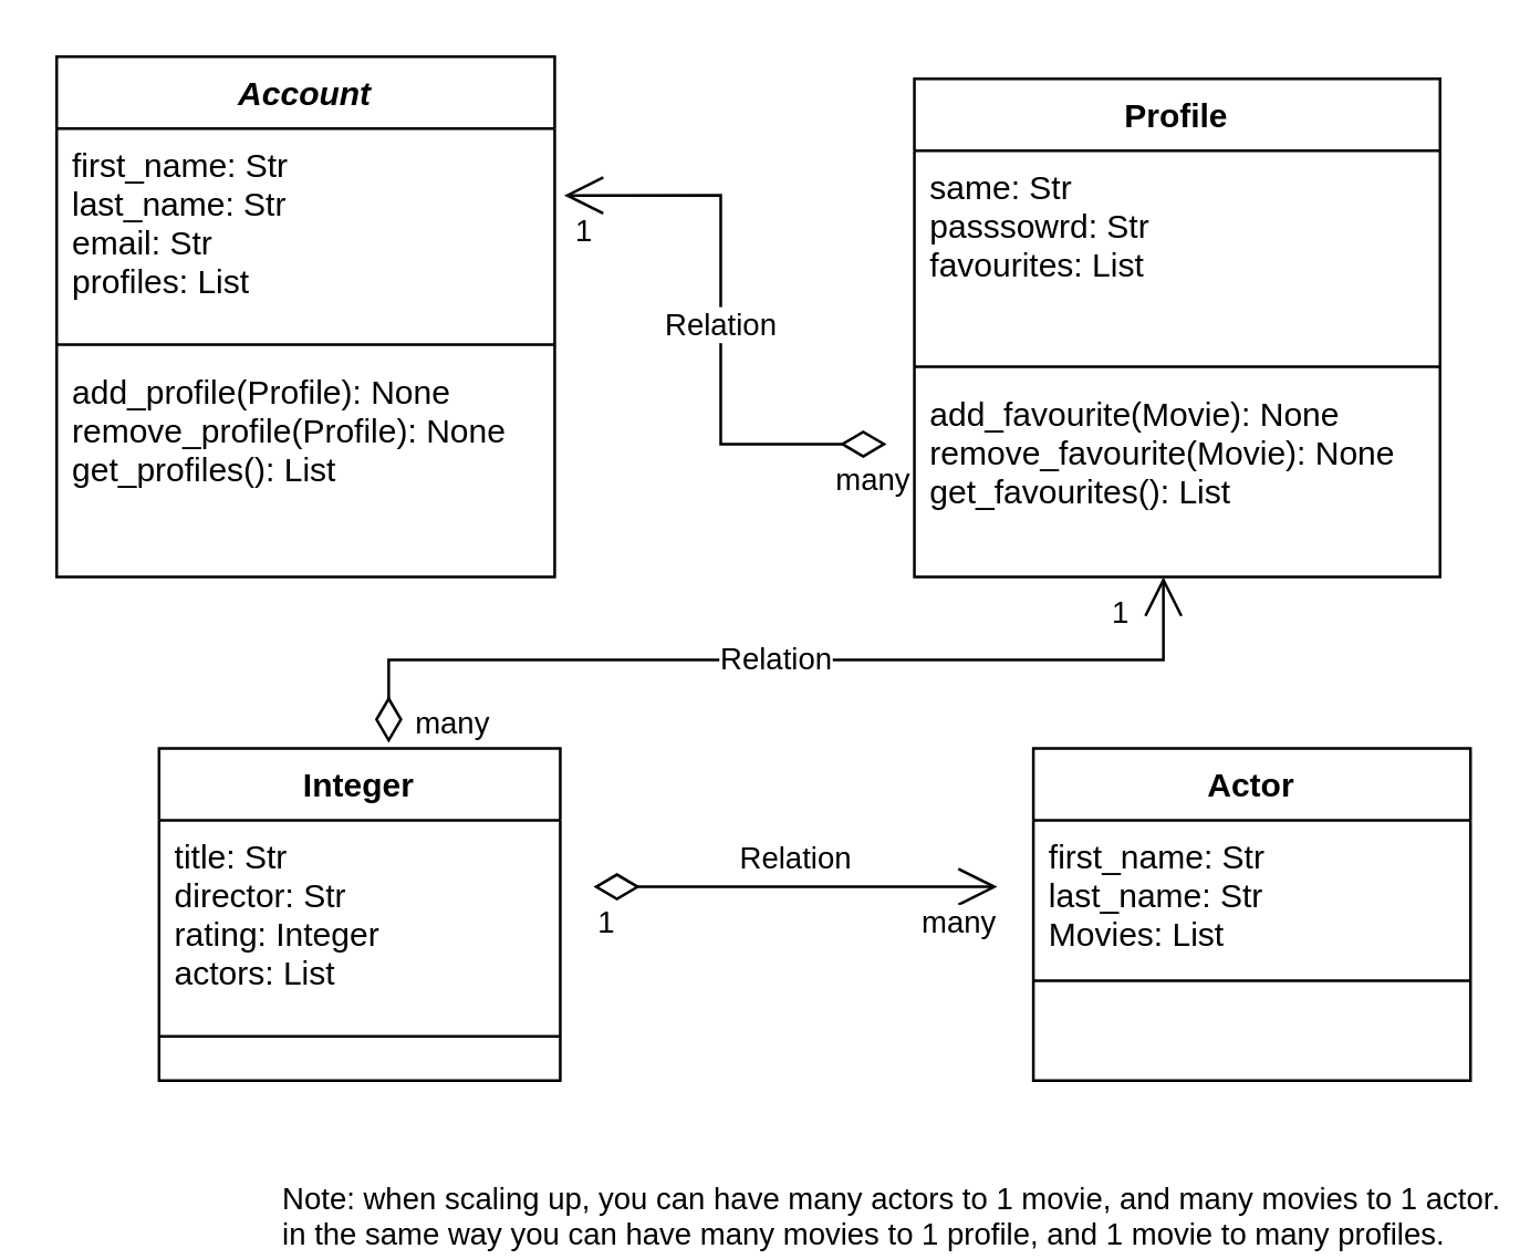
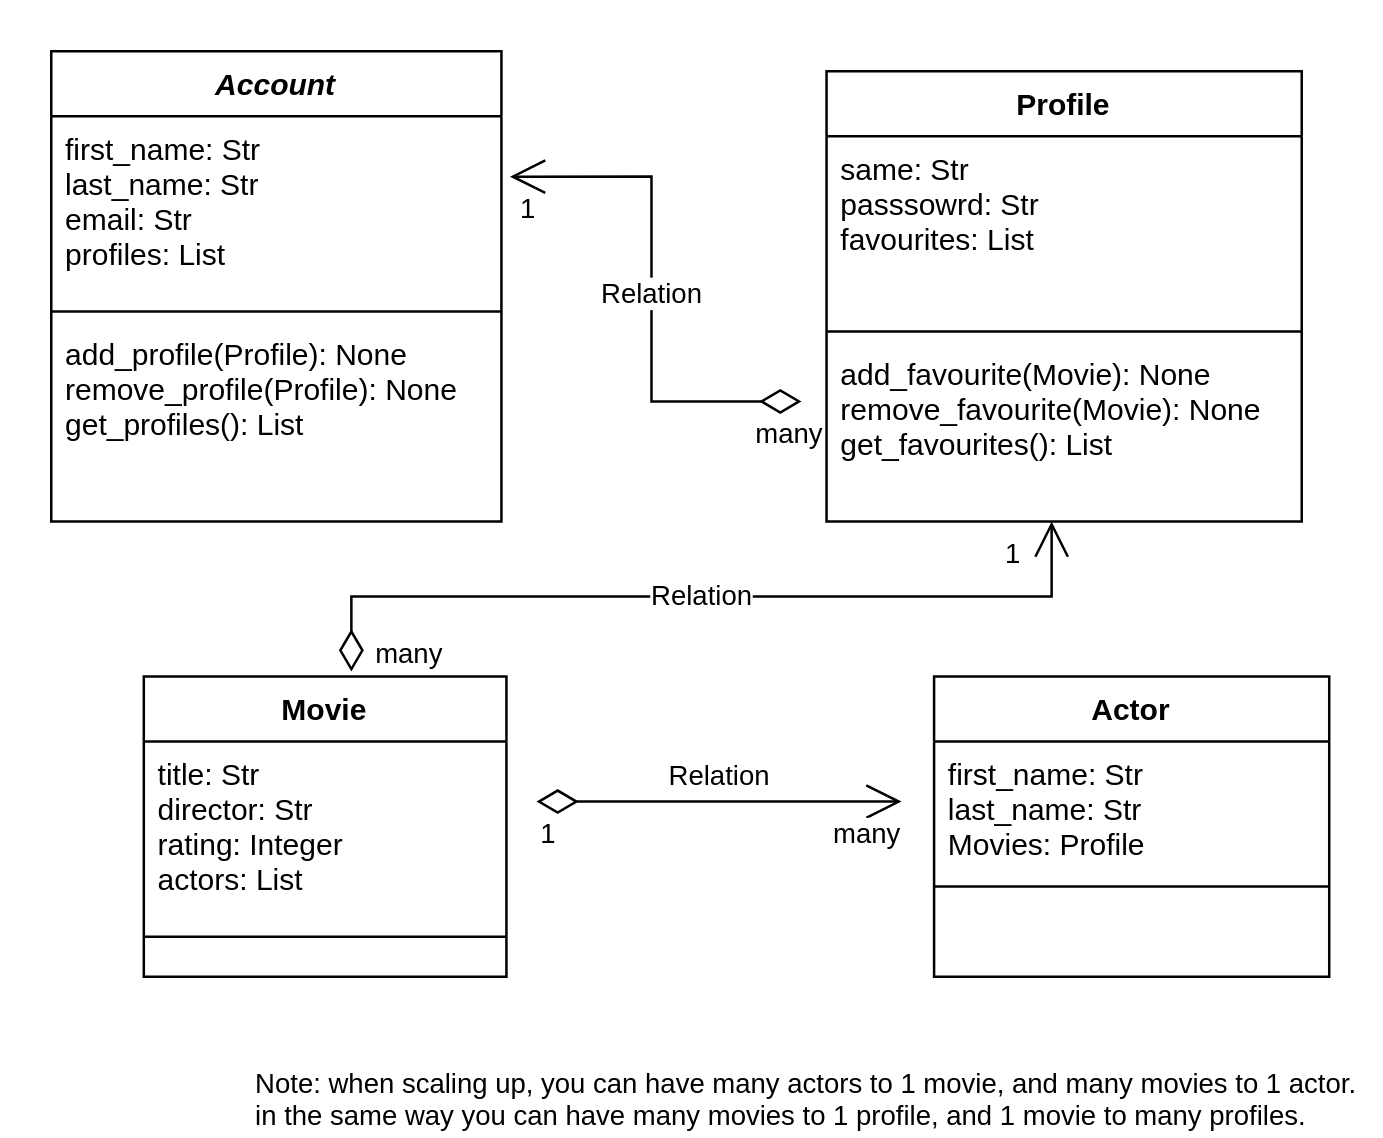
  <mxCell id="0" />
  <mxCell id="1" parent="0" />
  <mxCell id="2" value="Account" style="swimlane;fontStyle=3;align=center;verticalAlign=top;childLayout=stackLayout;horizontal=1;startSize=26;horizontalStack=0;resizeParent=1;resizeLast=0;collapsible=1;marginBottom=0;rounded=0;shadow=0;strokeWidth=1;" parent="1" vertex="1"><mxGeometry x="20" y="20" width="180" height="188" as="geometry"><mxRectangle x="230" y="140" width="160" height="26" as="alternateBounds" /></mxGeometry></mxCell>
  <mxCell id="3" value="first_name: Str&#10;last_name: Str&#10;email: Str&#10;profiles: List" style="text;align=left;verticalAlign=top;spacingLeft=4;spacingRight=4;overflow=hidden;rotatable=0;points=[[0,0.5],[1,0.5]];portConstraint=eastwest;" parent="2" vertex="1"><mxGeometry y="26" width="180" height="74" as="geometry" /></mxCell>
  <mxCell id="4" value="" style="line;html=1;strokeWidth=1;align=left;verticalAlign=middle;spacingTop=-1;spacingLeft=3;spacingRight=3;rotatable=0;labelPosition=right;points=[];portConstraint=eastwest;" parent="2" vertex="1"><mxGeometry y="100" width="180" height="8" as="geometry" /></mxCell>
  <mxCell id="5" value="add_profile(Profile): None&#10;remove_profile(Profile): None&#10;get_profiles(): List" style="text;align=left;verticalAlign=top;spacingLeft=4;spacingRight=4;overflow=hidden;rotatable=0;points=[[0,0.5],[1,0.5]];portConstraint=eastwest;" parent="2" vertex="1"><mxGeometry y="108" width="180" height="80" as="geometry" /></mxCell>
- <mxCell id="6" value="Integer" style="swimlane;fontStyle=1;align=center;verticalAlign=top;childLayout=stackLayout;horizontal=1;startSize=26;horizontalStack=0;resizeParent=1;resizeLast=0;collapsible=1;marginBottom=0;rounded=0;shadow=0;strokeWidth=1;" parent="1" vertex="1"><mxGeometry x="57" y="270" width="145" height="120" as="geometry"><mxRectangle x="130" y="380" width="160" height="26" as="alternateBounds" /></mxGeometry></mxCell>
+ <mxCell id="6" value="Movie" style="swimlane;fontStyle=1;align=center;verticalAlign=top;childLayout=stackLayout;horizontal=1;startSize=26;horizontalStack=0;resizeParent=1;resizeLast=0;collapsible=1;marginBottom=0;rounded=0;shadow=0;strokeWidth=1;" parent="1" vertex="1"><mxGeometry x="57" y="270" width="145" height="120" as="geometry"><mxRectangle x="130" y="380" width="160" height="26" as="alternateBounds" /></mxGeometry></mxCell>
  <mxCell id="7" value="title: Str&#10;director: Str&#10;rating: Integer&#10;actors: List" style="text;align=left;verticalAlign=top;spacingLeft=4;spacingRight=4;overflow=hidden;rotatable=0;points=[[0,0.5],[1,0.5]];portConstraint=eastwest;" parent="6" vertex="1"><mxGeometry y="26" width="145" height="74" as="geometry" /></mxCell>
  <mxCell id="8" value="" style="line;html=1;strokeWidth=1;align=left;verticalAlign=middle;spacingTop=-1;spacingLeft=3;spacingRight=3;rotatable=0;labelPosition=right;points=[];portConstraint=eastwest;" parent="6" vertex="1"><mxGeometry y="100" width="145" height="8" as="geometry" /></mxCell>
  <mxCell id="9" value="Profile" style="swimlane;fontStyle=1;align=center;verticalAlign=top;childLayout=stackLayout;horizontal=1;startSize=26;horizontalStack=0;resizeParent=1;resizeLast=0;collapsible=1;marginBottom=0;rounded=0;shadow=0;strokeWidth=1;" parent="1" vertex="1"><mxGeometry x="330" y="28" width="190" height="180" as="geometry"><mxRectangle x="550" y="140" width="160" height="26" as="alternateBounds" /></mxGeometry></mxCell>
  <mxCell id="10" value="same: Str&#10;passsowrd: Str&#10;favourites: List" style="text;align=left;verticalAlign=top;spacingLeft=4;spacingRight=4;overflow=hidden;rotatable=0;points=[[0,0.5],[1,0.5]];portConstraint=eastwest;spacing=2;" parent="9" vertex="1"><mxGeometry y="26" width="190" height="74" as="geometry" /></mxCell>
  <mxCell id="11" value="" style="line;html=1;strokeWidth=1;align=left;verticalAlign=middle;spacingTop=-1;spacingLeft=3;spacingRight=3;rotatable=0;labelPosition=right;points=[];portConstraint=eastwest;" parent="9" vertex="1"><mxGeometry y="100" width="190" height="8" as="geometry" /></mxCell>
  <mxCell id="12" value="add_favourite(Movie): None&#10;remove_favourite(Movie): None&#10;get_favourites(): List" style="text;align=left;verticalAlign=top;spacingLeft=4;spacingRight=4;overflow=hidden;rotatable=0;points=[[0,0.5],[1,0.5]];portConstraint=eastwest;" parent="9" vertex="1"><mxGeometry y="108" width="190" height="72" as="geometry" /></mxCell>
  <mxCell id="13" value="Relation" style="endArrow=open;html=1;endSize=12;startArrow=diamondThin;startSize=14;startFill=0;edgeStyle=orthogonalEdgeStyle;rounded=0;entryX=1.019;entryY=0.326;entryDx=0;entryDy=0;entryPerimeter=0;" edge="1" parent="1" target="3"><mxGeometry relative="1" as="geometry"><mxPoint x="320" y="160" as="sourcePoint" /><mxPoint x="240" y="70" as="targetPoint" /><Array as="points"><mxPoint x="260" y="160" /><mxPoint x="260" y="70" /></Array></mxGeometry></mxCell>
  <mxCell id="14" value="many" style="edgeLabel;resizable=0;html=1;align=left;verticalAlign=top;" connectable="0" vertex="1" parent="13"><mxGeometry x="-1" relative="1" as="geometry"><mxPoint x="-20" as="offset" /></mxGeometry></mxCell>
  <mxCell id="15" value="1" style="edgeLabel;resizable=0;html=1;align=right;verticalAlign=top;" connectable="0" vertex="1" parent="13"><mxGeometry x="1" relative="1" as="geometry"><mxPoint x="10" as="offset" /></mxGeometry></mxCell>
  <mxCell id="16" value="Actor" style="swimlane;fontStyle=1;align=center;verticalAlign=top;childLayout=stackLayout;horizontal=1;startSize=26;horizontalStack=0;resizeParent=1;resizeLast=0;collapsible=1;marginBottom=0;rounded=0;shadow=0;strokeWidth=1;" vertex="1" parent="1"><mxGeometry x="373" y="270" width="158" height="120" as="geometry"><mxRectangle x="130" y="380" width="160" height="26" as="alternateBounds" /></mxGeometry></mxCell>
- <mxCell id="17" value="first_name: Str&#10;last_name: Str&#10;Movies: List" style="text;align=left;verticalAlign=top;spacingLeft=4;spacingRight=4;overflow=hidden;rotatable=0;points=[[0,0.5],[1,0.5]];portConstraint=eastwest;" vertex="1" parent="16"><mxGeometry y="26" width="158" height="54" as="geometry" /></mxCell>
+ <mxCell id="17" value="first_name: Str&#10;last_name: Str&#10;Movies: Profile" style="text;align=left;verticalAlign=top;spacingLeft=4;spacingRight=4;overflow=hidden;rotatable=0;points=[[0,0.5],[1,0.5]];portConstraint=eastwest;" vertex="1" parent="16"><mxGeometry y="26" width="158" height="54" as="geometry" /></mxCell>
  <mxCell id="18" value="" style="line;html=1;strokeWidth=1;align=left;verticalAlign=middle;spacingTop=-1;spacingLeft=3;spacingRight=3;rotatable=0;labelPosition=right;points=[];portConstraint=eastwest;" vertex="1" parent="16"><mxGeometry y="80" width="158" height="8" as="geometry" /></mxCell>
  <mxCell id="19" value="Relation" style="endArrow=open;html=1;endSize=12;startArrow=diamondThin;startSize=14;startFill=0;edgeStyle=orthogonalEdgeStyle;rounded=0;" edge="1" parent="1"><mxGeometry relative="1" as="geometry"><mxPoint x="140" y="268" as="sourcePoint" /><mxPoint x="420" y="208" as="targetPoint" /><Array as="points"><mxPoint x="140" y="238" /><mxPoint x="420" y="238" /><mxPoint x="420" y="208" /></Array></mxGeometry></mxCell>
  <mxCell id="20" value="many" style="edgeLabel;resizable=0;html=1;align=left;verticalAlign=top;" connectable="0" vertex="1" parent="19"><mxGeometry x="-1" relative="1" as="geometry"><mxPoint x="8" y="-20" as="offset" /></mxGeometry></mxCell>
  <mxCell id="21" value="1" style="edgeLabel;resizable=0;html=1;align=right;verticalAlign=top;" connectable="0" vertex="1" parent="19"><mxGeometry x="1" relative="1" as="geometry"><mxPoint x="-12" as="offset" /></mxGeometry></mxCell>
  <mxCell id="22" value="Relation" style="endArrow=open;html=1;endSize=12;startArrow=diamondThin;startSize=14;startFill=0;edgeStyle=orthogonalEdgeStyle;rounded=0;" edge="1" parent="1"><mxGeometry y="10" relative="1" as="geometry"><mxPoint x="214" y="320" as="sourcePoint" /><mxPoint x="360" y="320" as="targetPoint" /><mxPoint as="offset" /></mxGeometry></mxCell>
  <mxCell id="23" value="1" style="edgeLabel;resizable=0;html=1;align=left;verticalAlign=top;" connectable="0" vertex="1" parent="22"><mxGeometry x="-1" relative="1" as="geometry" /></mxCell>
  <mxCell id="24" value="many" style="edgeLabel;resizable=0;html=1;align=right;verticalAlign=top;" connectable="0" vertex="1" parent="22"><mxGeometry x="1" relative="1" as="geometry" /></mxCell>
  <mxCell id="25" value="Note: when scaling up, you can have many actors to 1 movie, and many movies to 1 actor.&lt;br&gt;in the same way you can have many movies to 1 profile, and 1 movie to many profiles.&amp;nbsp;" style="edgeLabel;resizable=0;html=1;align=left;verticalAlign=top;" connectable="0" vertex="1" parent="1"><mxGeometry x="100" y="420" as="geometry" /></mxCell>
